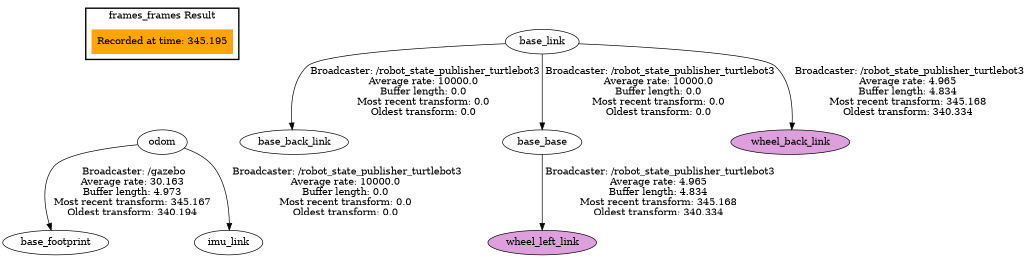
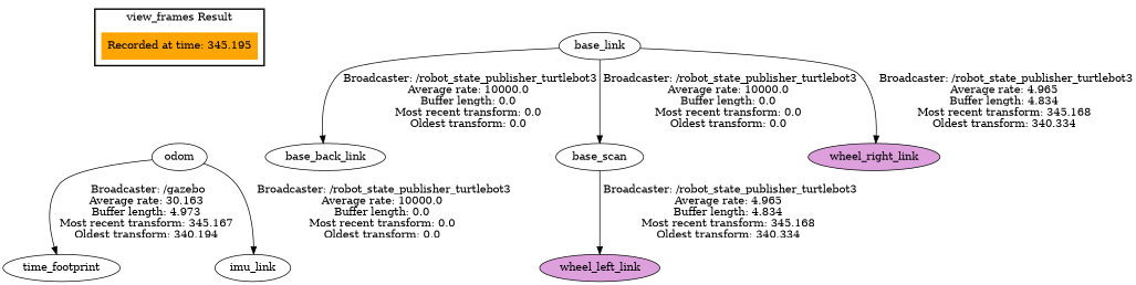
  digraph {
    node [fillcolor=white style=filled]
    "Recorded at time: 345.195" [fillcolor=orange shape=plaintext]
    odom
    n3 [label=base_back_link]
    base_link
-   base_scan [label=base_base]
-   wheel_right_link [fillcolor=plum label=wheel_back_link]
+   base_scan
+   wheel_right_link [fillcolor=plum]
    wheel_left_link [fillcolor=plum]
-   base_footprint
+   base_footprint [label=time_footprint]
    imu_link
    subgraph cluster_1 {
      color=black
-     label="frames_frames Result"
+     label="view_frames Result"
      style=bold
      "Recorded at time: 345.195"
    }
    "Recorded at time: 345.195" -> odom [style=invis]
    odom -> base_footprint [label=" Broadcaster: /gazebo\nAverage rate: 30.163\nBuffer length: 4.973\nMost recent transform: 345.167\nOldest transform: 340.194\n"]
    odom -> imu_link [label=" Broadcaster: /robot_state_publisher_turtlebot3\nAverage rate: 10000.0\nBuffer length: 0.0\nMost recent transform: 0.0\nOldest transform: 0.0\n"]
    base_link -> n3 [label=" Broadcaster: /robot_state_publisher_turtlebot3\nAverage rate: 10000.0\nBuffer length: 0.0\nMost recent transform: 0.0\nOldest transform: 0.0\n"]
    base_link -> base_scan [label=" Broadcaster: /robot_state_publisher_turtlebot3\nAverage rate: 10000.0\nBuffer length: 0.0\nMost recent transform: 0.0\nOldest transform: 0.0\n"]
    base_link -> wheel_right_link [label=" Broadcaster: /robot_state_publisher_turtlebot3\nAverage rate: 4.965\nBuffer length: 4.834\nMost recent transform: 345.168\nOldest transform: 340.334\n"]
    base_scan -> wheel_left_link [label=" Broadcaster: /robot_state_publisher_turtlebot3\nAverage rate: 4.965\nBuffer length: 4.834\nMost recent transform: 345.168\nOldest transform: 340.334\n"]
  }
